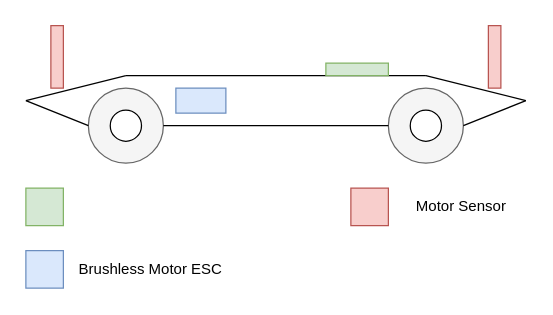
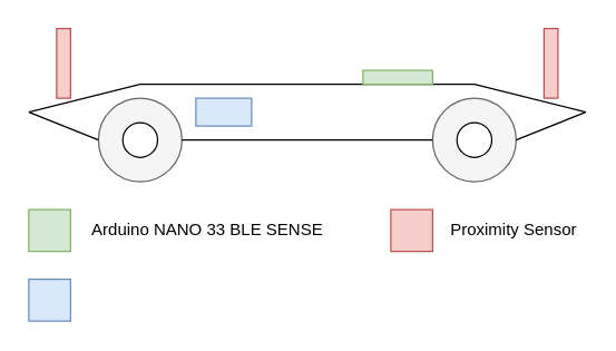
  <mxCell id="0" />
  <mxCell id="1" parent="0" />
  <mxCell id="2" value="" style="endArrow=none;html=1;" edge="1" parent="1"><mxGeometry width="50" height="50" relative="1" as="geometry"><mxPoint x="100" y="60" as="sourcePoint" /><mxPoint x="340" y="60" as="targetPoint" /></mxGeometry></mxCell>
  <mxCell id="3" value="" style="ellipse;whiteSpace=wrap;html=1;aspect=fixed;fillColor=#f5f5f5;strokeColor=#666666;fontColor=#333333;" vertex="1" parent="1"><mxGeometry x="70" y="70" width="60" height="60" as="geometry" /></mxCell>
  <mxCell id="4" value="" style="ellipse;whiteSpace=wrap;html=1;aspect=fixed;" vertex="1" parent="1"><mxGeometry x="87.5" y="87.5" width="25" height="25" as="geometry" /></mxCell>
  <mxCell id="5" value="" style="endArrow=none;html=1;" edge="1" parent="1"><mxGeometry width="50" height="50" relative="1" as="geometry"><mxPoint x="20" y="80" as="sourcePoint" /><mxPoint x="100" y="60" as="targetPoint" /></mxGeometry></mxCell>
  <mxCell id="6" value="" style="endArrow=none;html=1;exitX=0;exitY=0.5;exitDx=0;exitDy=0;" edge="1" parent="1" source="3"><mxGeometry width="50" height="50" relative="1" as="geometry"><mxPoint x="0" y="260" as="sourcePoint" /><mxPoint x="20" y="80" as="targetPoint" /></mxGeometry></mxCell>
  <mxCell id="7" value="" style="ellipse;whiteSpace=wrap;html=1;aspect=fixed;fillColor=#f5f5f5;strokeColor=#666666;fontColor=#333333;" vertex="1" parent="1"><mxGeometry x="310" y="70" width="60" height="60" as="geometry" /></mxCell>
  <mxCell id="8" value="" style="ellipse;whiteSpace=wrap;html=1;aspect=fixed;" vertex="1" parent="1"><mxGeometry x="327.5" y="87.5" width="25" height="25" as="geometry" /></mxCell>
  <mxCell id="9" value="" style="endArrow=none;html=1;" edge="1" parent="1"><mxGeometry width="50" height="50" relative="1" as="geometry"><mxPoint x="340" y="60" as="sourcePoint" /><mxPoint x="420" y="80" as="targetPoint" /></mxGeometry></mxCell>
  <mxCell id="10" value="" style="endArrow=none;html=1;exitX=1;exitY=0.5;exitDx=0;exitDy=0;" edge="1" parent="1" source="7"><mxGeometry width="50" height="50" relative="1" as="geometry"><mxPoint x="390" y="240" as="sourcePoint" /><mxPoint x="420" y="80" as="targetPoint" /></mxGeometry></mxCell>
  <mxCell id="11" value="" style="endArrow=none;html=1;entryX=0;entryY=0.5;entryDx=0;entryDy=0;exitX=1;exitY=0.5;exitDx=0;exitDy=0;" edge="1" parent="1" source="3" target="7"><mxGeometry width="50" height="50" relative="1" as="geometry"><mxPoint x="180" y="290" as="sourcePoint" /><mxPoint x="230" y="240" as="targetPoint" /></mxGeometry></mxCell>
  <mxCell id="12" value="" style="rounded=0;whiteSpace=wrap;html=1;fillColor=#d5e8d4;strokeColor=#82b366;" vertex="1" parent="1"><mxGeometry x="260" y="50" width="50" height="10" as="geometry" /></mxCell>
  <mxCell id="13" value="" style="rounded=0;whiteSpace=wrap;html=1;fillColor=#f8cecc;strokeColor=#b85450;" vertex="1" parent="1"><mxGeometry x="40" y="20" width="10" height="50" as="geometry" /></mxCell>
  <mxCell id="14" value="" style="rounded=0;whiteSpace=wrap;html=1;fillColor=#f8cecc;strokeColor=#b85450;" vertex="1" parent="1"><mxGeometry x="390" y="20" width="10" height="50" as="geometry" /></mxCell>
  <mxCell id="15" value="" style="whiteSpace=wrap;html=1;aspect=fixed;fillColor=#d5e8d4;strokeColor=#82b366;" vertex="1" parent="1"><mxGeometry x="20" y="150" width="30" height="30" as="geometry" /></mxCell>
+ <mxCell id="16" value="Arduino NANO 33 BLE SENSE" style="text;html=1;strokeColor=none;fillColor=none;align=center;verticalAlign=middle;whiteSpace=wrap;rounded=0;" vertex="1" parent="1"><mxGeometry x="60" y="155" width="177" height="20" as="geometry" /></mxCell>
  <mxCell id="17" value="" style="whiteSpace=wrap;html=1;aspect=fixed;fillColor=#dae8fc;strokeColor=#6c8ebf;" vertex="1" parent="1"><mxGeometry x="20" y="200" width="30" height="30" as="geometry" /></mxCell>
- <mxCell id="18" value="Motor Sensor" style="text;html=1;strokeColor=none;fillColor=none;align=center;verticalAlign=middle;whiteSpace=wrap;rounded=0;" vertex="1" parent="1"><mxGeometry x="320" y="155" width="97" height="20" as="geometry" /></mxCell>
+ <mxCell id="18" value="Proximity Sensor" style="text;html=1;strokeColor=none;fillColor=none;align=center;verticalAlign=middle;whiteSpace=wrap;rounded=0;" vertex="1" parent="1"><mxGeometry x="320" y="155" width="97" height="20" as="geometry" /></mxCell>
  <mxCell id="19" value="" style="rounded=0;whiteSpace=wrap;html=1;fillColor=#dae8fc;strokeColor=#6c8ebf;" vertex="1" parent="1"><mxGeometry x="140" y="70" width="40" height="20" as="geometry" /></mxCell>
  <mxCell id="20" value="" style="whiteSpace=wrap;html=1;aspect=fixed;fillColor=#f8cecc;strokeColor=#b85450;" vertex="1" parent="1"><mxGeometry x="280" y="150" width="30" height="30" as="geometry" /></mxCell>
- <mxCell id="21" value="Brushless Motor ESC" style="text;html=1;strokeColor=none;fillColor=none;align=center;verticalAlign=middle;whiteSpace=wrap;rounded=0;" vertex="1" parent="1"><mxGeometry x="60" y="205" width="120" height="20" as="geometry" /></mxCell>
